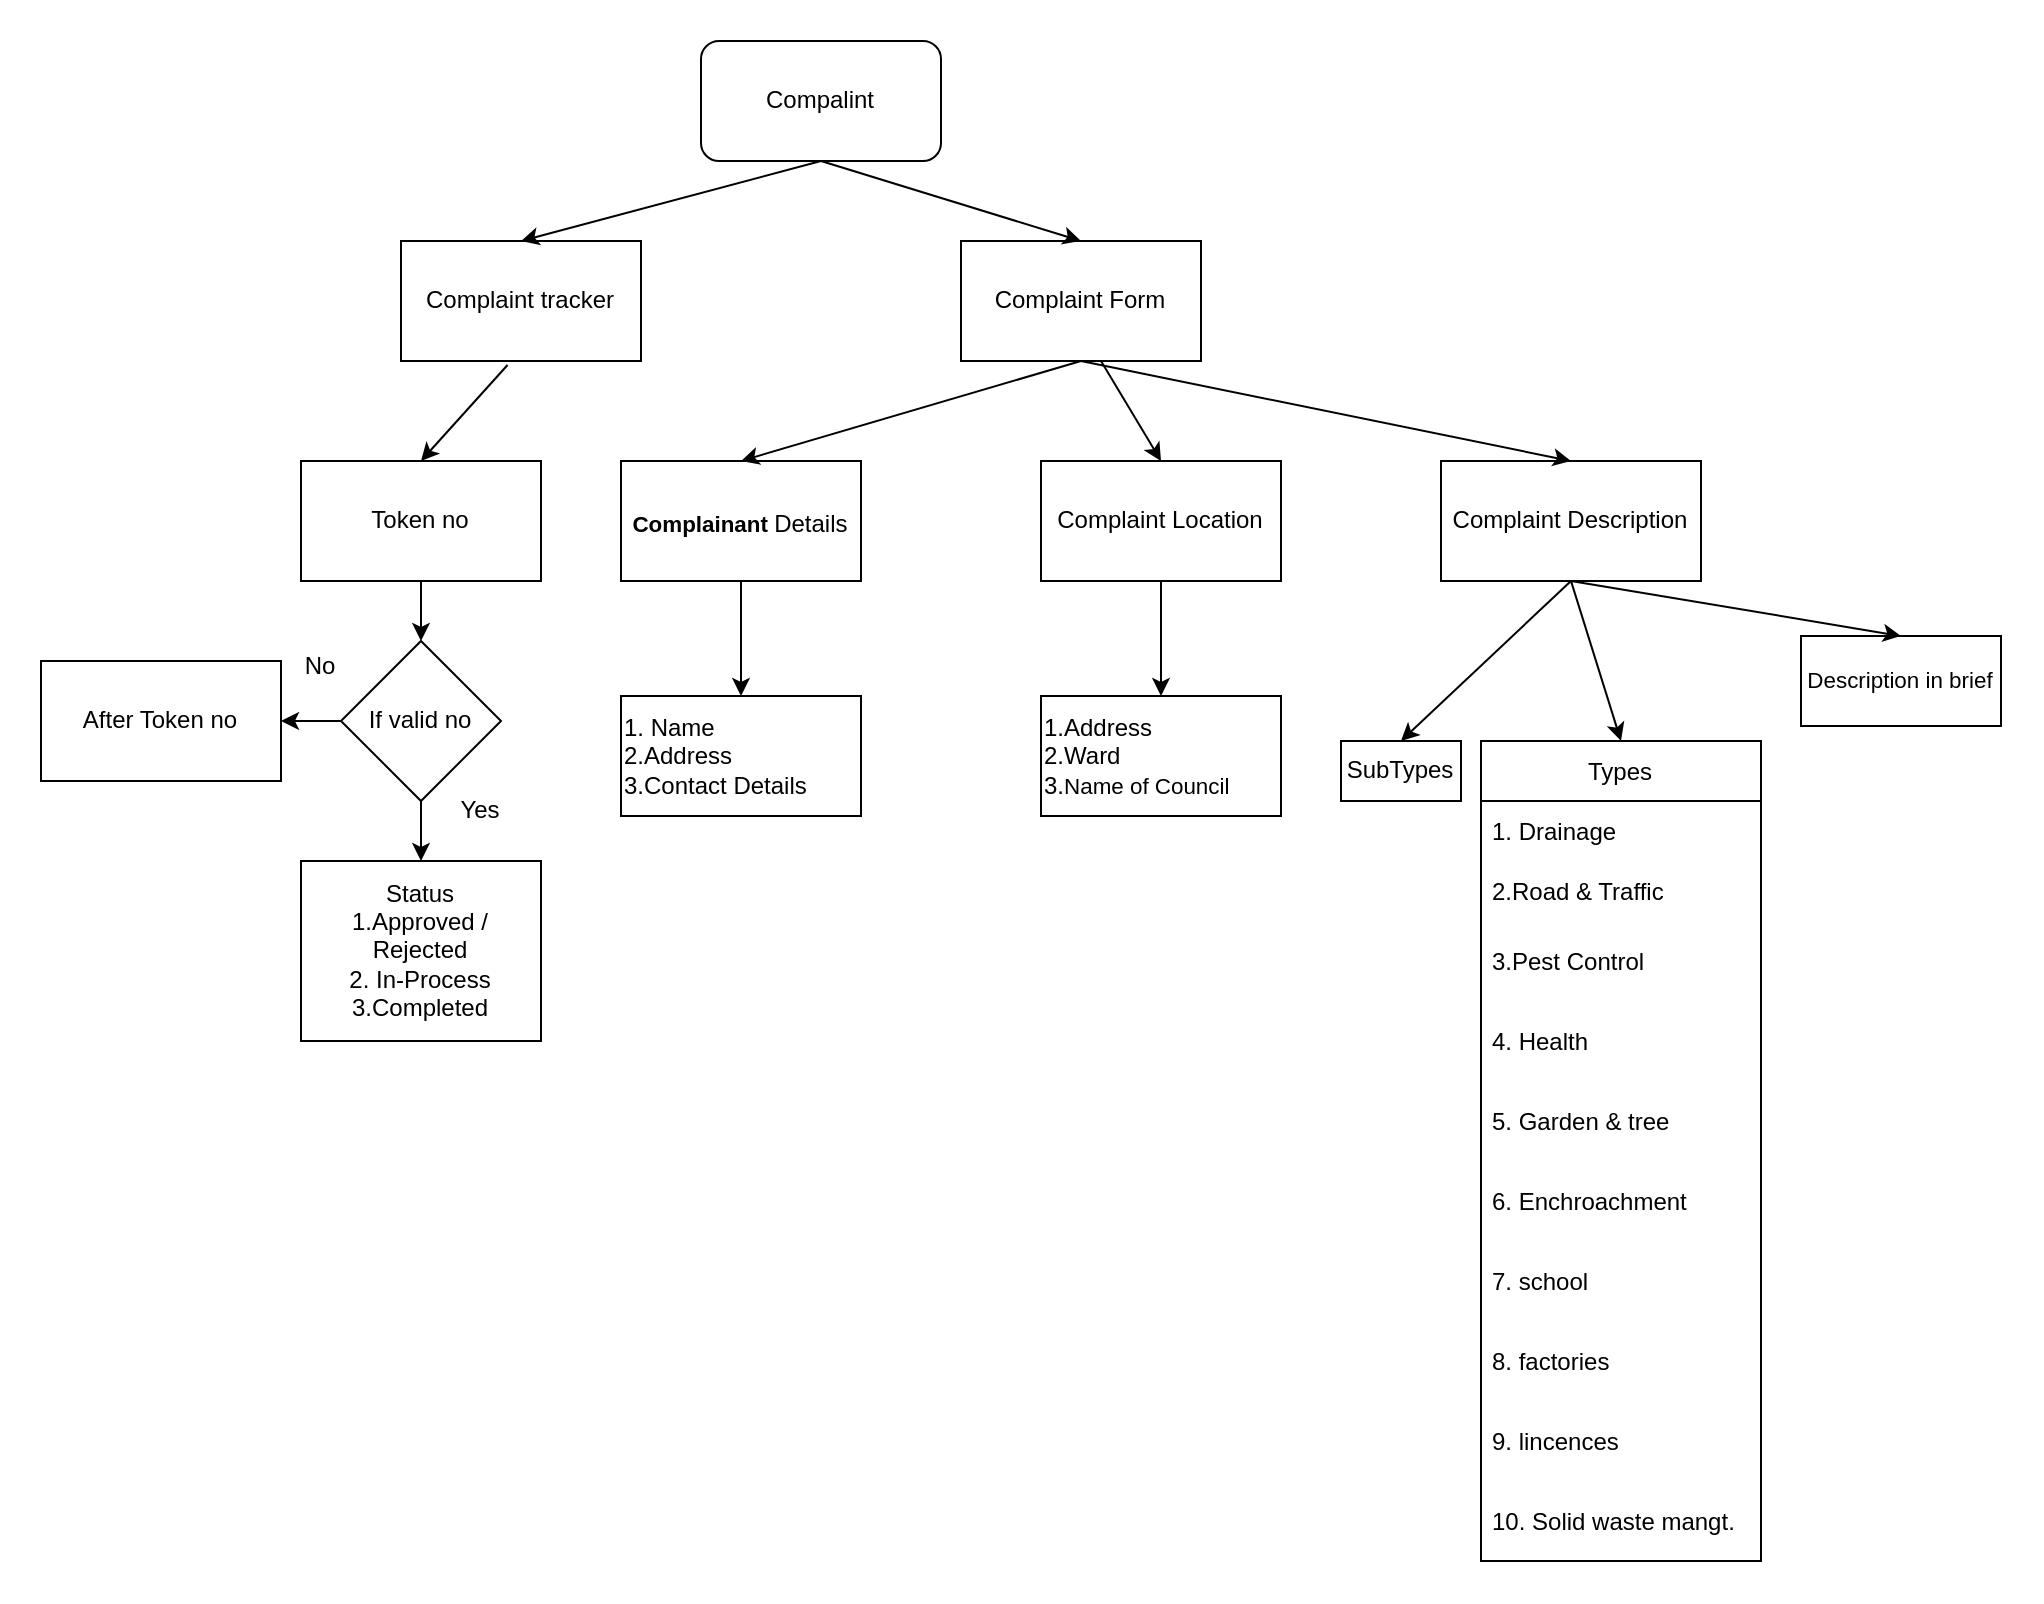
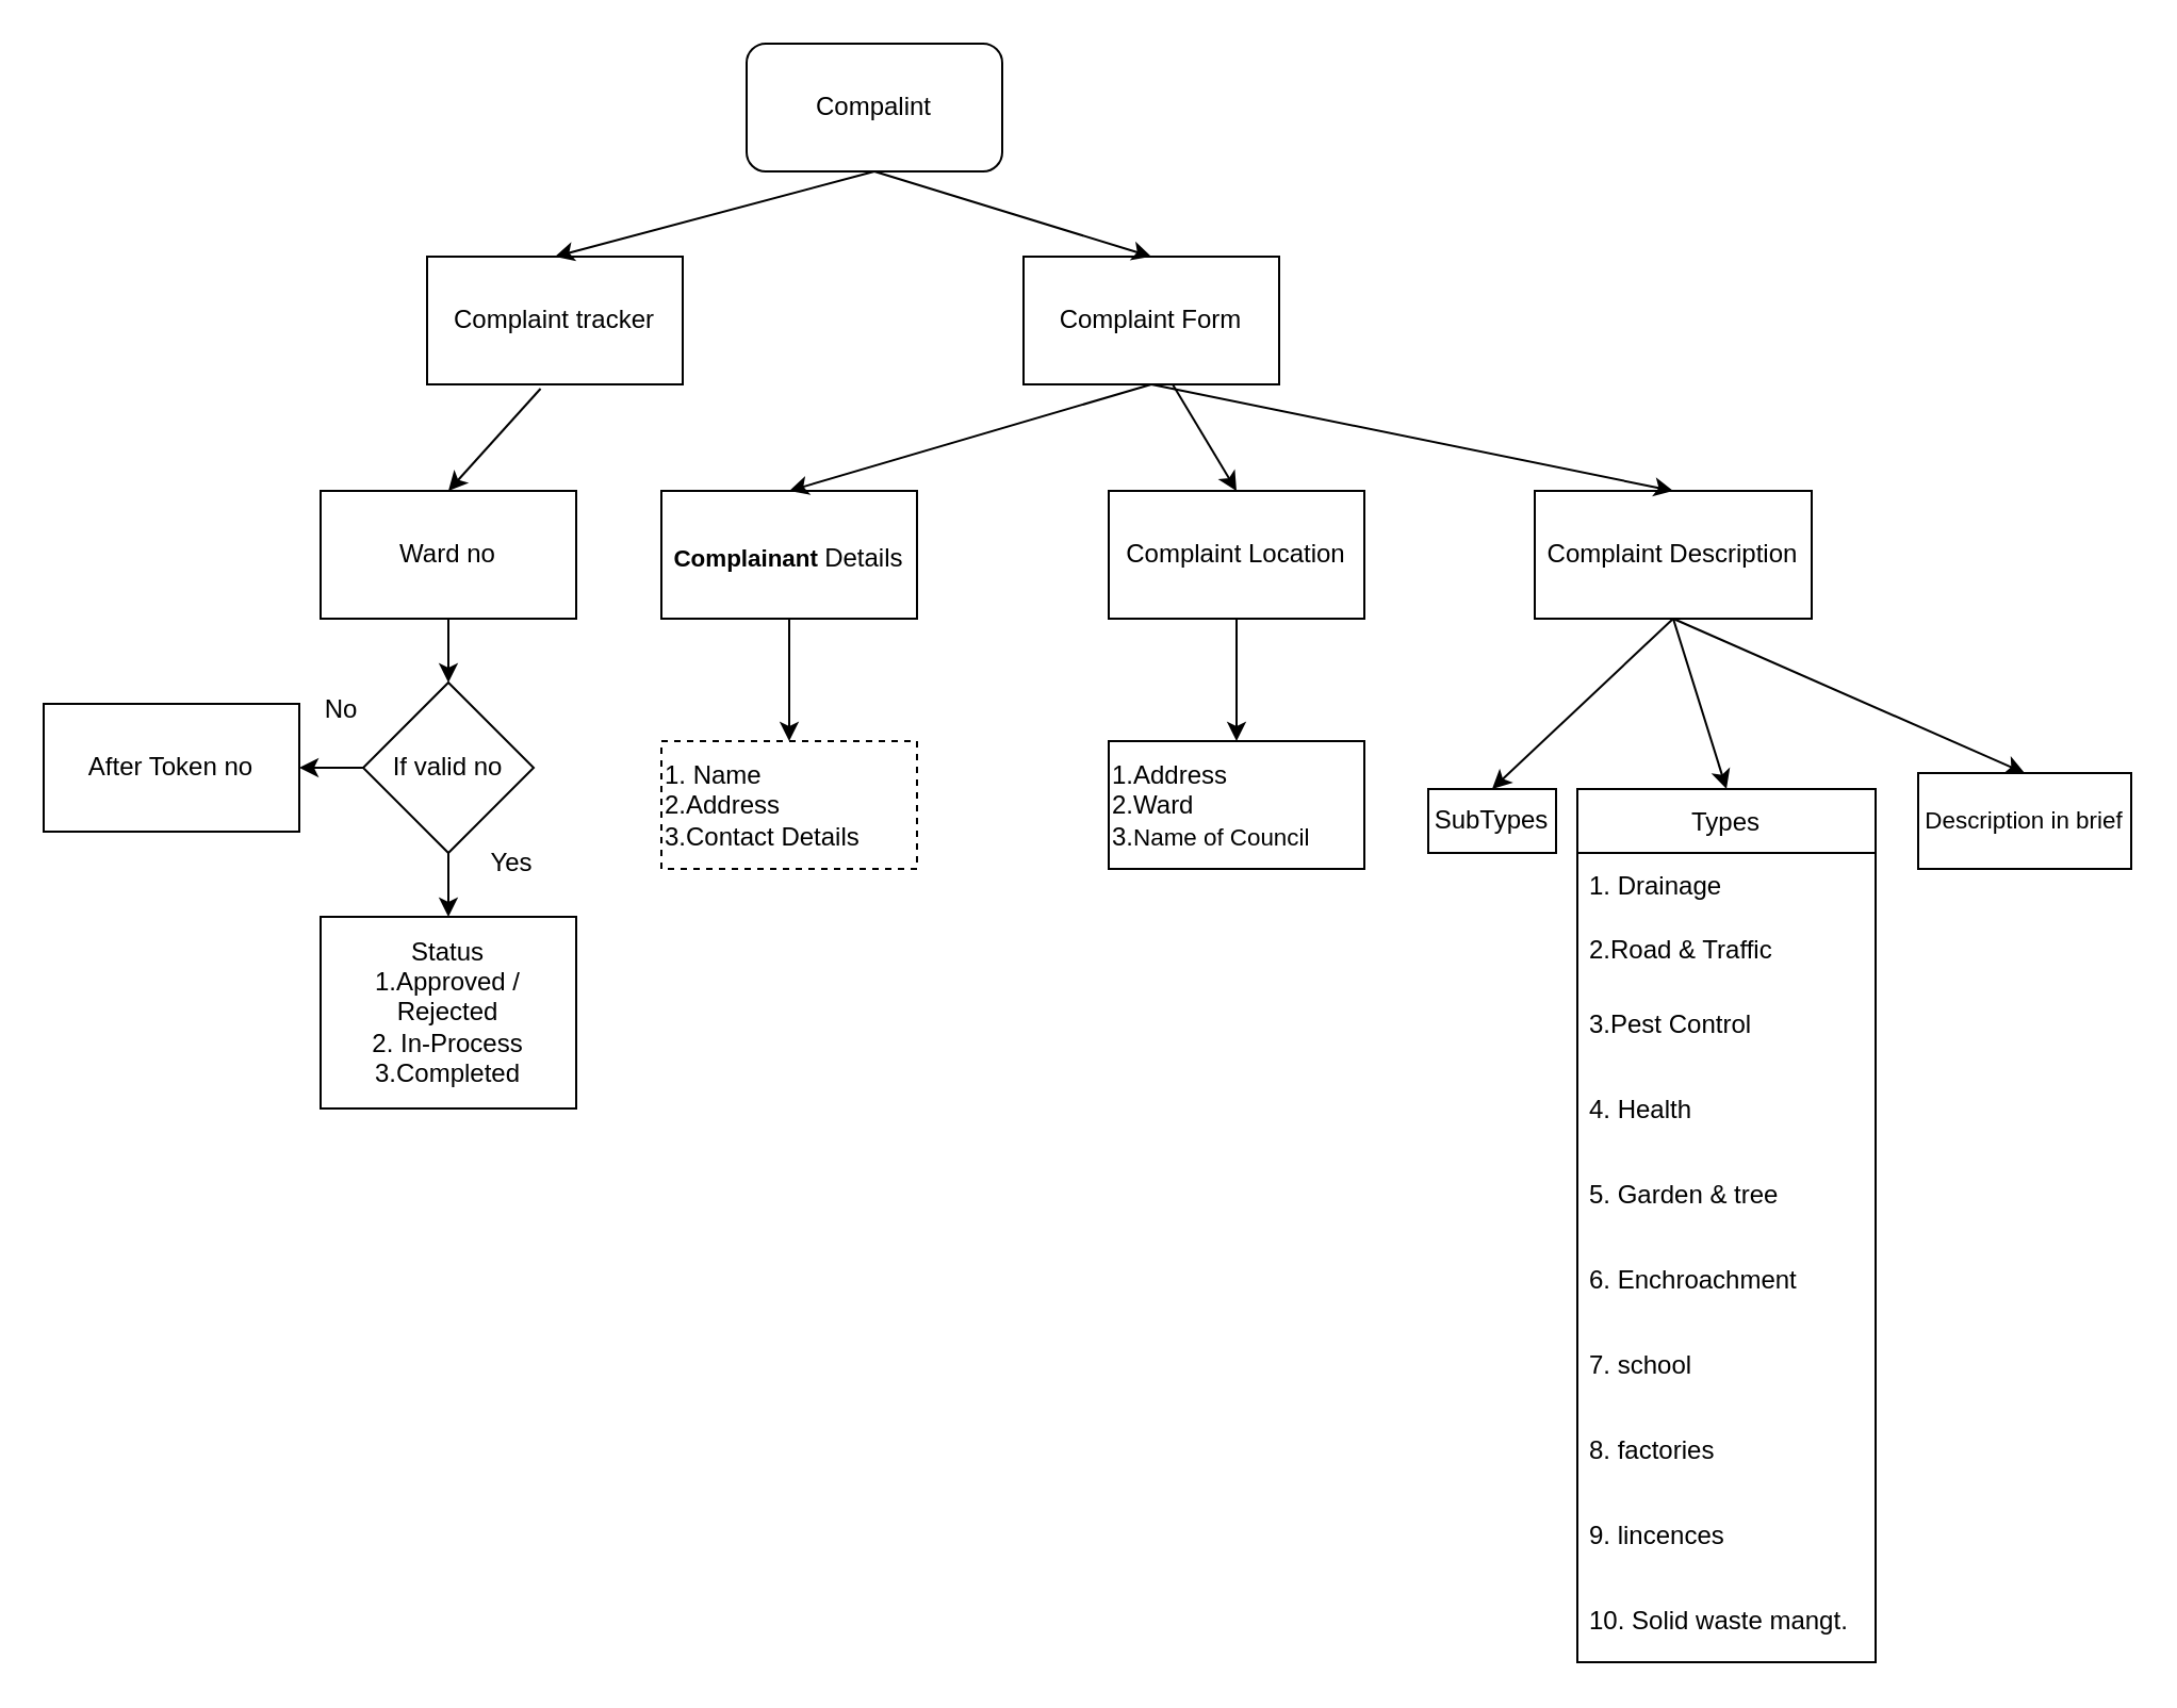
  <mxCell id="0" />
  <mxCell id="1" parent="0" />
  <mxCell id="2" value="Compalint" style="rounded=1;whiteSpace=wrap;html=1;" parent="1" vertex="1"><mxGeometry x="350" y="20" width="120" height="60" as="geometry" /></mxCell>
  <mxCell id="3" value="Complaint Form" style="rounded=0;whiteSpace=wrap;html=1;" vertex="1" parent="1"><mxGeometry x="480" y="120" width="120" height="60" as="geometry" /></mxCell>
  <mxCell id="4" value="" style="endArrow=classic;html=1;rounded=0;exitX=0.5;exitY=1;exitDx=0;exitDy=0;entryX=0.5;entryY=0;entryDx=0;entryDy=0;" edge="1" parent="1" source="2" target="3"><mxGeometry width="50" height="50" relative="1" as="geometry"><mxPoint x="450" y="250" as="sourcePoint" /><mxPoint x="500" y="200" as="targetPoint" /></mxGeometry></mxCell>
  <mxCell id="5" value="Complaint Description" style="rounded=0;whiteSpace=wrap;html=1;" vertex="1" parent="1"><mxGeometry x="720" y="230" width="130" height="60" as="geometry" /></mxCell>
  <mxCell id="6" value="" style="edgeStyle=orthogonalEdgeStyle;rounded=0;orthogonalLoop=1;jettySize=auto;html=1;" edge="1" parent="1" source="7" target="27"><mxGeometry relative="1" as="geometry" /></mxCell>
  <mxCell id="7" value="Complaint Location" style="rounded=0;whiteSpace=wrap;html=1;" vertex="1" parent="1"><mxGeometry x="520" y="230" width="120" height="60" as="geometry" /></mxCell>
  <mxCell id="8" value="" style="edgeStyle=orthogonalEdgeStyle;rounded=0;orthogonalLoop=1;jettySize=auto;html=1;" edge="1" parent="1" source="9" target="28"><mxGeometry relative="1" as="geometry" /></mxCell>
  <mxCell id="9" value="&lt;b style=&quot;font-family: &amp;#34;arial&amp;#34; , &amp;#34;helvetica&amp;#34; , sans-serif ; font-size: 16px ; background-color: rgb(255 , 255 , 255)&quot;&gt;&lt;b&gt;&lt;b&gt;&lt;span class=&quot;txt&quot; style=&quot;font-weight: normal ; font-size: 0.7em ; font-family: &amp;#34;arial&amp;#34; , &amp;#34;helvetica&amp;#34; , sans-serif , &amp;#34;times new roman&amp;#34;&quot;&gt;&lt;b&gt;Complainant&amp;nbsp;&lt;/b&gt;&lt;/span&gt;&lt;/b&gt;&lt;/b&gt;&lt;/b&gt;Details" style="rounded=0;whiteSpace=wrap;html=1;" vertex="1" parent="1"><mxGeometry x="310" y="230" width="120" height="60" as="geometry" /></mxCell>
  <mxCell id="10" value="" style="endArrow=classic;html=1;rounded=0;exitX=0.5;exitY=1;exitDx=0;exitDy=0;entryX=0.5;entryY=0;entryDx=0;entryDy=0;" edge="1" parent="1" source="3" target="9"><mxGeometry width="50" height="50" relative="1" as="geometry"><mxPoint x="450" y="240" as="sourcePoint" /><mxPoint x="500" y="190" as="targetPoint" /></mxGeometry></mxCell>
  <mxCell id="11" value="" style="endArrow=classic;html=1;rounded=0;exitX=0.5;exitY=1;exitDx=0;exitDy=0;entryX=0.5;entryY=0;entryDx=0;entryDy=0;" edge="1" parent="1" source="3" target="5"><mxGeometry width="50" height="50" relative="1" as="geometry"><mxPoint x="740" y="160" as="sourcePoint" /><mxPoint x="570" y="210" as="targetPoint" /></mxGeometry></mxCell>
  <mxCell id="12" value="" style="endArrow=classic;html=1;rounded=0;entryX=0.5;entryY=0;entryDx=0;entryDy=0;" edge="1" parent="1" target="7"><mxGeometry width="50" height="50" relative="1" as="geometry"><mxPoint x="550" y="180" as="sourcePoint" /><mxPoint x="500" y="190" as="targetPoint" /></mxGeometry></mxCell>
  <mxCell id="13" value="Types" style="swimlane;fontStyle=0;childLayout=stackLayout;horizontal=1;startSize=30;horizontalStack=0;resizeParent=1;resizeParentMax=0;resizeLast=0;collapsible=1;marginBottom=0;" vertex="1" parent="1"><mxGeometry x="740" y="370" width="140" height="410" as="geometry"><mxRectangle x="670" y="370" width="60" height="30" as="alternateBounds" /></mxGeometry></mxCell>
  <mxCell id="14" value="1. Drainage" style="text;strokeColor=none;fillColor=none;align=left;verticalAlign=middle;spacingLeft=4;spacingRight=4;overflow=hidden;points=[[0,0.5],[1,0.5]];portConstraint=eastwest;rotatable=0;" vertex="1" parent="13"><mxGeometry y="30" width="140" height="30" as="geometry" /></mxCell>
  <mxCell id="15" value="2.Road &amp; Traffic" style="text;strokeColor=none;fillColor=none;align=left;verticalAlign=middle;spacingLeft=4;spacingRight=4;overflow=hidden;points=[[0,0.5],[1,0.5]];portConstraint=eastwest;rotatable=0;" vertex="1" parent="13"><mxGeometry y="60" width="140" height="30" as="geometry" /></mxCell>
  <mxCell id="16" value="3.Pest Control" style="text;strokeColor=none;fillColor=none;align=left;verticalAlign=middle;spacingLeft=4;spacingRight=4;overflow=hidden;points=[[0,0.5],[1,0.5]];portConstraint=eastwest;rotatable=0;" vertex="1" parent="13"><mxGeometry y="90" width="140" height="40" as="geometry" /></mxCell>
  <mxCell id="17" value="4. Health" style="text;strokeColor=none;fillColor=none;align=left;verticalAlign=middle;spacingLeft=4;spacingRight=4;overflow=hidden;points=[[0,0.5],[1,0.5]];portConstraint=eastwest;rotatable=0;" vertex="1" parent="13"><mxGeometry y="130" width="140" height="40" as="geometry" /></mxCell>
  <mxCell id="18" value="5. Garden &amp; tree" style="text;strokeColor=none;fillColor=none;align=left;verticalAlign=middle;spacingLeft=4;spacingRight=4;overflow=hidden;points=[[0,0.5],[1,0.5]];portConstraint=eastwest;rotatable=0;" vertex="1" parent="13"><mxGeometry y="170" width="140" height="40" as="geometry" /></mxCell>
  <mxCell id="19" value="6. Enchroachment" style="text;strokeColor=none;fillColor=none;align=left;verticalAlign=middle;spacingLeft=4;spacingRight=4;overflow=hidden;points=[[0,0.5],[1,0.5]];portConstraint=eastwest;rotatable=0;" vertex="1" parent="13"><mxGeometry y="210" width="140" height="40" as="geometry" /></mxCell>
  <mxCell id="20" value="7. school" style="text;strokeColor=none;fillColor=none;align=left;verticalAlign=middle;spacingLeft=4;spacingRight=4;overflow=hidden;points=[[0,0.5],[1,0.5]];portConstraint=eastwest;rotatable=0;" vertex="1" parent="13"><mxGeometry y="250" width="140" height="40" as="geometry" /></mxCell>
  <mxCell id="21" value="8. factories" style="text;strokeColor=none;fillColor=none;align=left;verticalAlign=middle;spacingLeft=4;spacingRight=4;overflow=hidden;points=[[0,0.5],[1,0.5]];portConstraint=eastwest;rotatable=0;" vertex="1" parent="13"><mxGeometry y="290" width="140" height="40" as="geometry" /></mxCell>
  <mxCell id="22" value="9. lincences" style="text;strokeColor=none;fillColor=none;align=left;verticalAlign=middle;spacingLeft=4;spacingRight=4;overflow=hidden;points=[[0,0.5],[1,0.5]];portConstraint=eastwest;rotatable=0;" vertex="1" parent="13"><mxGeometry y="330" width="140" height="40" as="geometry" /></mxCell>
  <mxCell id="23" value="10. Solid waste mangt." style="text;strokeColor=none;fillColor=none;align=left;verticalAlign=middle;spacingLeft=4;spacingRight=4;overflow=hidden;points=[[0,0.5],[1,0.5]];portConstraint=eastwest;rotatable=0;" vertex="1" parent="13"><mxGeometry y="370" width="140" height="40" as="geometry" /></mxCell>
- <mxCell id="24" value="&lt;span style=&quot;font-family: &amp;#34;arial&amp;#34; , &amp;#34;helvetica&amp;#34; , sans-serif ; font-size: 11.2px ; background-color: rgb(255 , 255 , 255)&quot;&gt;Description in brief&lt;/span&gt;" style="whiteSpace=wrap;html=1;fontStyle=0;startSize=30;" vertex="1" parent="1"><mxGeometry x="900" y="317.5" width="100" height="45" as="geometry" /></mxCell>
+ <mxCell id="24" value="&lt;span style=&quot;font-family: &amp;#34;arial&amp;#34; , &amp;#34;helvetica&amp;#34; , sans-serif ; font-size: 11.2px ; background-color: rgb(255 , 255 , 255)&quot;&gt;Description in brief&lt;/span&gt;" style="whiteSpace=wrap;html=1;fontStyle=0;startSize=30;" vertex="1" parent="1"><mxGeometry x="900" y="362.5" width="100" height="45" as="geometry" /></mxCell>
  <mxCell id="25" value="" style="endArrow=classic;html=1;rounded=0;exitX=0.5;exitY=1;exitDx=0;exitDy=0;entryX=0.5;entryY=0;entryDx=0;entryDy=0;" edge="1" parent="1" source="5" target="13"><mxGeometry width="50" height="50" relative="1" as="geometry"><mxPoint x="700" y="440" as="sourcePoint" /><mxPoint x="750" y="390" as="targetPoint" /></mxGeometry></mxCell>
  <mxCell id="26" value="" style="endArrow=classic;html=1;rounded=0;exitX=0.5;exitY=1;exitDx=0;exitDy=0;entryX=0.5;entryY=0;entryDx=0;entryDy=0;" edge="1" parent="1" source="5" target="24"><mxGeometry width="50" height="50" relative="1" as="geometry"><mxPoint x="795" y="300" as="sourcePoint" /><mxPoint x="760" y="380" as="targetPoint" /></mxGeometry></mxCell>
  <mxCell id="27" value="1.Address&lt;br&gt;2.Ward&lt;br&gt;3.&lt;span style=&quot;font-family: &amp;#34;arial&amp;#34; , &amp;#34;helvetica&amp;#34; , sans-serif ; font-size: 11.2px ; background-color: rgb(255 , 255 , 255)&quot;&gt;Name of Council&lt;/span&gt;&lt;br&gt;" style="whiteSpace=wrap;html=1;rounded=0;align=left;" vertex="1" parent="1"><mxGeometry x="520" y="347.5" width="120" height="60" as="geometry" /></mxCell>
- <mxCell id="28" value="1. Name&lt;br&gt;2.Address&lt;br&gt;3.Contact Details" style="whiteSpace=wrap;html=1;rounded=0;align=left;" vertex="1" parent="1"><mxGeometry x="310" y="347.5" width="120" height="60" as="geometry" /></mxCell>
+ <mxCell id="28" value="1. Name&lt;br&gt;2.Address&lt;br&gt;3.Contact Details" style="whiteSpace=wrap;html=1;rounded=0;align=left;dashed=1;" vertex="1" parent="1"><mxGeometry x="310" y="347.5" width="120" height="60" as="geometry" /></mxCell>
  <mxCell id="29" value="Complaint tracker" style="rounded=0;whiteSpace=wrap;html=1;" vertex="1" parent="1"><mxGeometry x="200" y="120" width="120" height="60" as="geometry" /></mxCell>
  <mxCell id="30" value="" style="endArrow=classic;html=1;rounded=0;exitX=0.5;exitY=1;exitDx=0;exitDy=0;entryX=0.5;entryY=0;entryDx=0;entryDy=0;" edge="1" parent="1" source="2" target="29"><mxGeometry width="50" height="50" relative="1" as="geometry"><mxPoint x="280" y="110" as="sourcePoint" /><mxPoint x="330" y="60" as="targetPoint" /></mxGeometry></mxCell>
- <mxCell id="31" value="Token no" style="whiteSpace=wrap;html=1;rounded=0;" vertex="1" parent="1"><mxGeometry x="150" y="230" width="120" height="60" as="geometry" /></mxCell>
+ <mxCell id="31" value="Ward no" style="whiteSpace=wrap;html=1;rounded=0;" vertex="1" parent="1"><mxGeometry x="150" y="230" width="120" height="60" as="geometry" /></mxCell>
  <mxCell id="32" value="" style="endArrow=classic;html=1;rounded=0;exitX=0.444;exitY=1.033;exitDx=0;exitDy=0;exitPerimeter=0;entryX=0.5;entryY=0;entryDx=0;entryDy=0;" edge="1" parent="1" source="29" target="31"><mxGeometry width="50" height="50" relative="1" as="geometry"><mxPoint x="280" y="310" as="sourcePoint" /><mxPoint x="330" y="260" as="targetPoint" /></mxGeometry></mxCell>
  <mxCell id="33" value="" style="edgeStyle=orthogonalEdgeStyle;rounded=0;orthogonalLoop=1;jettySize=auto;html=1;" edge="1" parent="1" source="35" target="37"><mxGeometry relative="1" as="geometry" /></mxCell>
  <mxCell id="34" value="" style="edgeStyle=orthogonalEdgeStyle;rounded=0;orthogonalLoop=1;jettySize=auto;html=1;" edge="1" parent="1" source="35" target="38"><mxGeometry relative="1" as="geometry" /></mxCell>
  <mxCell id="35" value="If valid no" style="rhombus;whiteSpace=wrap;html=1;" vertex="1" parent="1"><mxGeometry x="170" y="320" width="80" height="80" as="geometry" /></mxCell>
  <mxCell id="36" value="" style="endArrow=classic;html=1;rounded=0;exitX=0.5;exitY=1;exitDx=0;exitDy=0;entryX=0.5;entryY=0;entryDx=0;entryDy=0;" edge="1" parent="1" source="31" target="35"><mxGeometry width="50" height="50" relative="1" as="geometry"><mxPoint x="280" y="410" as="sourcePoint" /><mxPoint x="330" y="360" as="targetPoint" /></mxGeometry></mxCell>
  <mxCell id="37" value="Status&lt;br&gt;1.Approved / Rejected&lt;br&gt;2. In-Process&lt;br&gt;3.Completed" style="rounded=0;whiteSpace=wrap;html=1;" vertex="1" parent="1"><mxGeometry x="150" y="430" width="120" height="90" as="geometry" /></mxCell>
  <mxCell id="38" value="After Token no" style="whiteSpace=wrap;html=1;" vertex="1" parent="1"><mxGeometry x="20" y="330" width="120" height="60" as="geometry" /></mxCell>
  <mxCell id="39" value="Yes" style="text;html=1;strokeColor=none;fillColor=none;align=center;verticalAlign=middle;whiteSpace=wrap;rounded=0;" vertex="1" parent="1"><mxGeometry x="210" y="390" width="60" height="30" as="geometry" /></mxCell>
  <mxCell id="40" value="No" style="text;html=1;strokeColor=none;fillColor=none;align=center;verticalAlign=middle;whiteSpace=wrap;rounded=0;" vertex="1" parent="1"><mxGeometry x="130" y="317.5" width="60" height="30" as="geometry" /></mxCell>
  <mxCell id="41" value="SubTypes" style="rounded=0;whiteSpace=wrap;html=1;" vertex="1" parent="1"><mxGeometry x="670" y="370" width="60" height="30" as="geometry" /></mxCell>
  <mxCell id="42" value="" style="endArrow=classic;html=1;rounded=0;entryX=0.5;entryY=0;entryDx=0;entryDy=0;exitX=0.5;exitY=1;exitDx=0;exitDy=0;" edge="1" parent="1" source="5" target="41"><mxGeometry width="50" height="50" relative="1" as="geometry"><mxPoint x="790" y="290" as="sourcePoint" /><mxPoint x="780" y="380" as="targetPoint" /></mxGeometry></mxCell>
